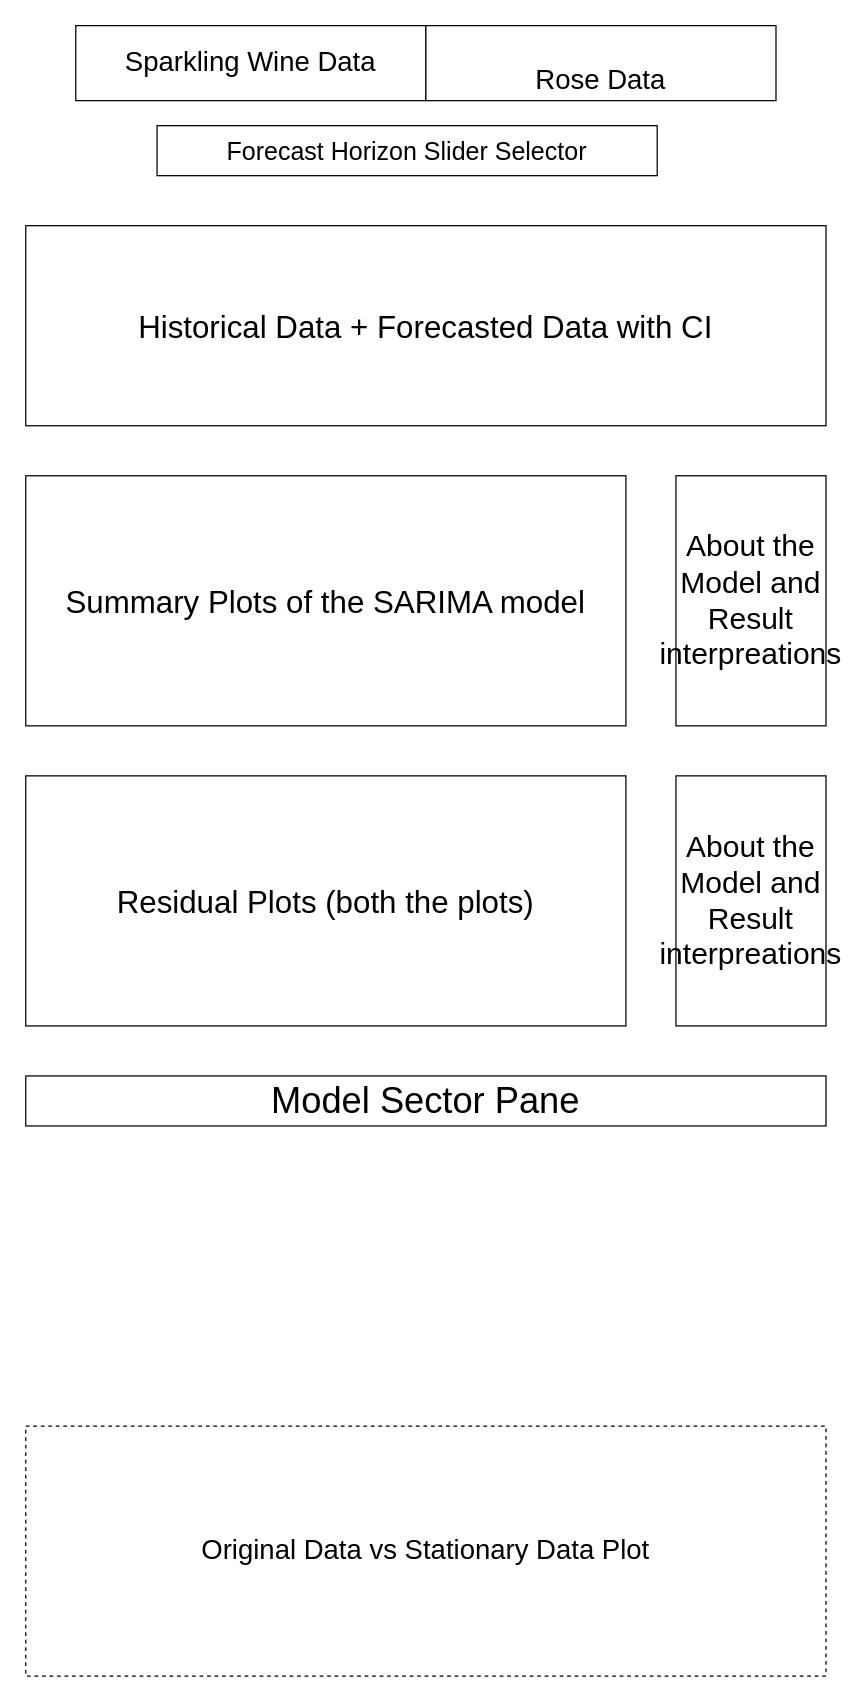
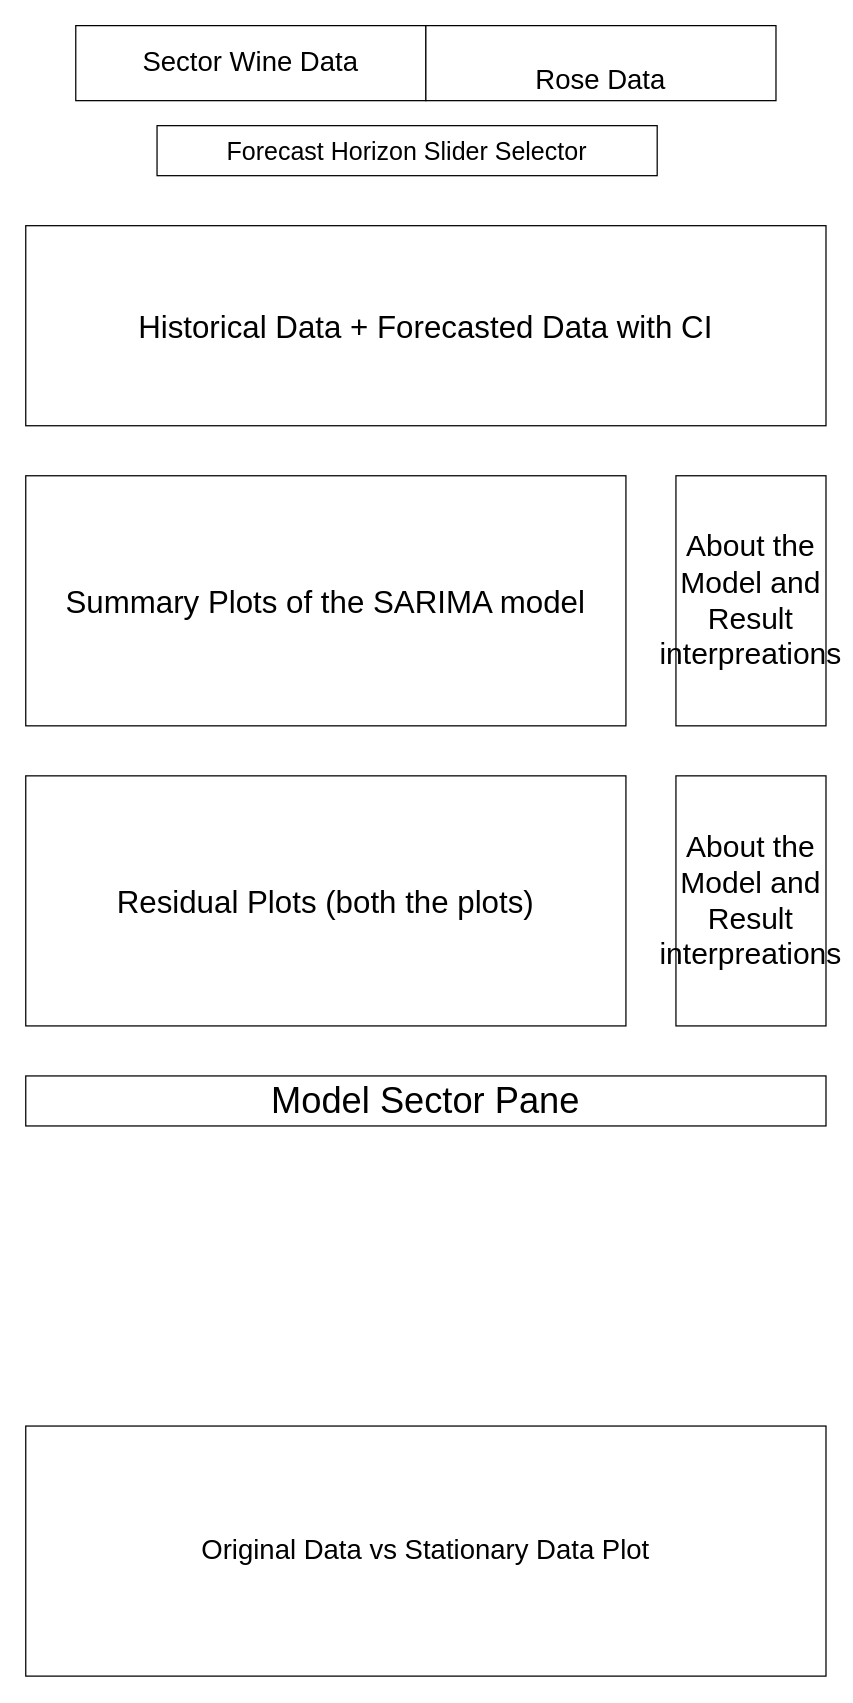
  <mxCell id="0" />
  <mxCell id="1" parent="0" />
- <mxCell id="2" value="&lt;font style=&quot;font-size: 22px;&quot;&gt;Sparkling Wine Data&lt;/font&gt;" style="rounded=0;whiteSpace=wrap;html=1;" vertex="1" parent="1"><mxGeometry x="60" y="20" width="280" height="60" as="geometry" /></mxCell>
+ <mxCell id="2" value="&lt;font style=&quot;font-size: 22px;&quot;&gt;Sector Wine Data&lt;/font&gt;" style="rounded=0;whiteSpace=wrap;html=1;" vertex="1" parent="1"><mxGeometry x="60" y="20" width="280" height="60" as="geometry" /></mxCell>
  <mxCell id="3" value="&lt;div&gt;&lt;font style=&quot;font-size: 22px;&quot;&gt;&lt;br&gt;&lt;/font&gt;&lt;/div&gt;&lt;div&gt;&lt;font style=&quot;font-size: 22px;&quot;&gt;Rose Data&lt;/font&gt;&lt;/div&gt;" style="rounded=0;whiteSpace=wrap;html=1;" vertex="1" parent="1"><mxGeometry x="340" y="20" width="280" height="60" as="geometry" /></mxCell>
  <mxCell id="4" value="&lt;font style=&quot;font-size: 20px;&quot;&gt;Forecast Horizon Slider Selector&lt;/font&gt;" style="rounded=0;whiteSpace=wrap;html=1;" vertex="1" parent="1"><mxGeometry x="125" y="100" width="400" height="40" as="geometry" /></mxCell>
  <mxCell id="5" value="&lt;font style=&quot;font-size: 25px;&quot;&gt;Historical Data + Forecasted Data with CI&lt;/font&gt;" style="rounded=0;whiteSpace=wrap;html=1;" vertex="1" parent="1"><mxGeometry x="20" y="180" width="640" height="160" as="geometry" /></mxCell>
  <mxCell id="6" value="&lt;font style=&quot;font-size: 25px;&quot;&gt;Summary Plots of the SARIMA model&lt;/font&gt;" style="rounded=0;whiteSpace=wrap;html=1;" vertex="1" parent="1"><mxGeometry x="20" y="380" width="480" height="200" as="geometry" /></mxCell>
  <mxCell id="7" value="&lt;font style=&quot;font-size: 29px;&quot;&gt;Model Sector Pane&lt;/font&gt;" style="rounded=0;whiteSpace=wrap;html=1;" vertex="1" parent="1"><mxGeometry x="20" y="860" width="640" height="40" as="geometry" /></mxCell>
- <mxCell id="8" value="&lt;font style=&quot;font-size: 22px;&quot;&gt;Original Data vs Stationary Data Plot&lt;/font&gt;" style="rounded=0;whiteSpace=wrap;html=1;dashed=1;" vertex="1" parent="1"><mxGeometry x="20" y="1140" width="640" height="200" as="geometry" /></mxCell>
+ <mxCell id="8" value="&lt;font style=&quot;font-size: 22px;&quot;&gt;Original Data vs Stationary Data Plot&lt;/font&gt;" style="rounded=0;whiteSpace=wrap;html=1;" vertex="1" parent="1"><mxGeometry x="20" y="1140" width="640" height="200" as="geometry" /></mxCell>
  <mxCell id="9" value="&lt;font style=&quot;font-size: 25px;&quot;&gt;Residual Plots (both the plots)&lt;/font&gt;" style="rounded=0;whiteSpace=wrap;html=1;" vertex="1" parent="1"><mxGeometry x="20" y="620" width="480" height="200" as="geometry" /></mxCell>
  <mxCell id="10" value="&lt;font style=&quot;font-size: 24px;&quot;&gt;About the Model and Result interpreations&lt;/font&gt;" style="rounded=0;whiteSpace=wrap;html=1;" vertex="1" parent="1"><mxGeometry x="540" y="380" width="120" height="200" as="geometry" /></mxCell>
  <mxCell id="11" value="&lt;font style=&quot;font-size: 24px;&quot;&gt;About the Model and Result interpreations&lt;/font&gt;" style="rounded=0;whiteSpace=wrap;html=1;" vertex="1" parent="1"><mxGeometry x="540" y="620" width="120" height="200" as="geometry" /></mxCell>
